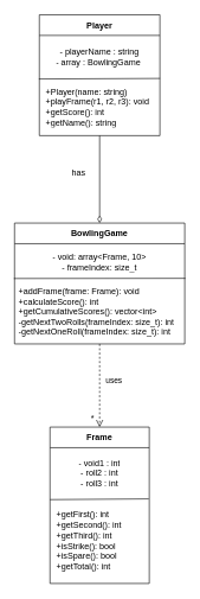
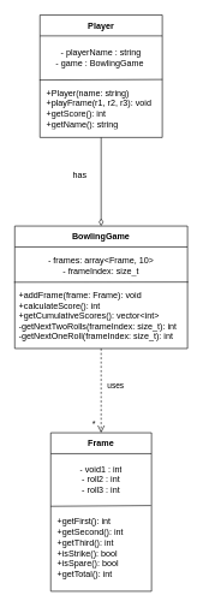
  <mxCell id="0" />
  <mxCell id="1" parent="0" />
  <mxCell id="2" value="BowlingGame" style="swimlane;fontStyle=1;align=center;verticalAlign=middle;childLayout=stackLayout;horizontal=1;startSize=29;horizontalStack=0;resizeParent=1;resizeParentMax=0;resizeLast=0;collapsible=0;marginBottom=0;html=1;whiteSpace=wrap;" parent="1" vertex="1"><mxGeometry x="20" y="313" width="240" height="170" as="geometry" /></mxCell>
- <mxCell id="3" value="&lt;div&gt;- void: array&amp;lt;Frame, 10&amp;gt;&lt;/div&gt;- frameIndex: size_t" style="text;html=1;strokeColor=none;fillColor=none;align=center;verticalAlign=middle;spacingLeft=4;spacingRight=4;overflow=hidden;rotatable=0;points=[[0,0.5],[1,0.5]];portConstraint=eastwest;whiteSpace=wrap;" parent="2" vertex="1"><mxGeometry y="29" width="240" height="51" as="geometry" /></mxCell>
+ <mxCell id="3" value="&lt;div&gt;- frames: array&amp;lt;Frame, 10&amp;gt;&lt;/div&gt;- frameIndex: size_t" style="text;html=1;strokeColor=none;fillColor=none;align=center;verticalAlign=middle;spacingLeft=4;spacingRight=4;overflow=hidden;rotatable=0;points=[[0,0.5],[1,0.5]];portConstraint=eastwest;whiteSpace=wrap;" parent="2" vertex="1"><mxGeometry y="29" width="240" height="51" as="geometry" /></mxCell>
  <mxCell id="4" value="+addFrame(frame: Frame): void&lt;div&gt;+calculateScore(): int&amp;nbsp;&lt;/div&gt;&lt;div&gt;+getCumulativeScores(): vector&amp;lt;int&amp;gt;&lt;/div&gt;&lt;div&gt;-getNextTwoRolls(frameIndex: size_t): int&lt;/div&gt;&lt;div&gt;-getNextOneRoll(frameIndex: size_t): int&lt;/div&gt;" style="text;html=1;strokeColor=none;fillColor=none;align=left;verticalAlign=middle;spacingLeft=4;spacingRight=4;overflow=hidden;rotatable=0;points=[[0,0.5],[1,0.5]];portConstraint=eastwest;whiteSpace=wrap;" parent="2" vertex="1"><mxGeometry y="80" width="240" height="90" as="geometry" /></mxCell>
  <mxCell id="5" value="" style="endArrow=none;html=1;rounded=0;exitX=-0.004;exitY=0.961;exitDx=0;exitDy=0;exitPerimeter=0;entryX=1.004;entryY=-0.025;entryDx=0;entryDy=0;entryPerimeter=0;" edge="1" parent="2" source="3" target="4"><mxGeometry width="50" height="50" relative="1" as="geometry"><mxPoint x="55" y="227" as="sourcePoint" /><mxPoint x="105" y="177" as="targetPoint" /></mxGeometry></mxCell>
  <mxCell id="6" value="Frame" style="swimlane;fontStyle=1;align=center;verticalAlign=middle;childLayout=stackLayout;horizontal=1;startSize=29;horizontalStack=0;resizeParent=1;resizeParentMax=0;resizeLast=0;collapsible=0;marginBottom=0;html=1;whiteSpace=wrap;" parent="1" vertex="1"><mxGeometry x="70" y="600" width="140" height="220" as="geometry" /></mxCell>
  <mxCell id="7" value="- void1 : int&lt;div&gt;- roll2 : int&lt;/div&gt;&lt;div&gt;- roll3 : int&lt;/div&gt;" style="text;html=1;strokeColor=none;fillColor=none;align=center;verticalAlign=middle;spacingLeft=4;spacingRight=4;overflow=hidden;rotatable=0;points=[[0,0.5],[1,0.5]];portConstraint=eastwest;whiteSpace=wrap;" parent="6" vertex="1"><mxGeometry y="29" width="140" height="71" as="geometry" /></mxCell>
  <mxCell id="8" value="&lt;div&gt;&amp;nbsp;&lt;span style=&quot;background-color: transparent; color: light-dark(rgb(0, 0, 0), rgb(255, 255, 255));&quot;&gt;+getFirst(): int&amp;nbsp; &amp;nbsp; &amp;nbsp;&lt;/span&gt;&lt;/div&gt;&lt;div&gt;&amp;nbsp;+getSecond(): int&amp;nbsp; &amp;nbsp;&amp;nbsp;&lt;/div&gt;&lt;div&gt;&amp;nbsp;+getThird(): int&amp;nbsp; &amp;nbsp; &amp;nbsp;&lt;/div&gt;&lt;div&gt;&amp;nbsp;+isStrike(): bool&amp;nbsp; &amp;nbsp;&amp;nbsp;&lt;/div&gt;&lt;div&gt;&amp;nbsp;+isSpare(): bool&amp;nbsp; &amp;nbsp; &amp;nbsp;&lt;/div&gt;&lt;div&gt;&amp;nbsp;+getTotal(): int&amp;nbsp;&lt;/div&gt;" style="text;html=1;strokeColor=none;fillColor=none;align=left;verticalAlign=middle;spacingLeft=4;spacingRight=4;overflow=hidden;rotatable=0;points=[[0,0.5],[1,0.5]];portConstraint=eastwest;whiteSpace=wrap;" parent="6" vertex="1"><mxGeometry y="100" width="140" height="120" as="geometry" /></mxCell>
  <mxCell id="9" value="" style="endArrow=none;html=1;rounded=0;exitX=0;exitY=0.017;exitDx=0;exitDy=0;exitPerimeter=0;entryX=0.995;entryY=1.014;entryDx=0;entryDy=0;entryPerimeter=0;" edge="1" parent="6" source="8" target="7"><mxGeometry width="50" height="50" relative="1" as="geometry"><mxPoint y="-200" as="sourcePoint" /><mxPoint x="242" y="-200" as="targetPoint" /></mxGeometry></mxCell>
  <mxCell id="10" value="Player" style="swimlane;fontStyle=1;align=center;verticalAlign=middle;childLayout=stackLayout;horizontal=1;startSize=29;horizontalStack=0;resizeParent=1;resizeParentMax=0;resizeLast=0;collapsible=0;marginBottom=0;html=1;whiteSpace=wrap;" parent="1" vertex="1"><mxGeometry x="55" y="20" width="170" height="170" as="geometry" /></mxCell>
- <mxCell id="11" value="- playerName : string&lt;div&gt;- array : BowlingGame&amp;nbsp;&lt;/div&gt;" style="text;html=1;strokeColor=none;fillColor=none;align=center;verticalAlign=middle;spacingLeft=4;spacingRight=4;overflow=hidden;rotatable=0;points=[[0,0.5],[1,0.5]];portConstraint=eastwest;whiteSpace=wrap;" parent="10" vertex="1"><mxGeometry y="29" width="170" height="61" as="geometry" /></mxCell>
+ <mxCell id="11" value="- playerName : string&lt;div&gt;- game : BowlingGame&amp;nbsp;&lt;/div&gt;" style="text;html=1;strokeColor=none;fillColor=none;align=center;verticalAlign=middle;spacingLeft=4;spacingRight=4;overflow=hidden;rotatable=0;points=[[0,0.5],[1,0.5]];portConstraint=eastwest;whiteSpace=wrap;" parent="10" vertex="1"><mxGeometry y="29" width="170" height="61" as="geometry" /></mxCell>
  <mxCell id="12" value="&lt;div&gt;&amp;nbsp;+Player(name: string)&amp;nbsp; &amp;nbsp; &amp;nbsp;&lt;/div&gt;&lt;div&gt;&amp;nbsp;+playFrame(r1, r2, r3): void&amp;nbsp;&lt;/div&gt;&lt;div&gt;&amp;nbsp;+getScore(): int&amp;nbsp; &amp;nbsp; &amp;nbsp; &amp;nbsp; &amp;nbsp;&amp;nbsp;&lt;/div&gt;&lt;div&gt;&amp;nbsp;+getName(): string&amp;nbsp;&lt;/div&gt;" style="text;html=1;strokeColor=none;fillColor=none;align=left;verticalAlign=middle;spacingLeft=4;spacingRight=4;overflow=hidden;rotatable=0;points=[[0,0.5],[1,0.5]];portConstraint=eastwest;whiteSpace=wrap;" parent="10" vertex="1"><mxGeometry y="90" width="170" height="80" as="geometry" /></mxCell>
  <mxCell id="13" value="" style="endArrow=none;html=1;rounded=0;exitX=-0.004;exitY=1.005;exitDx=0;exitDy=0;exitPerimeter=0;entryX=1.001;entryY=0.992;entryDx=0;entryDy=0;entryPerimeter=0;" edge="1" parent="10" source="11" target="11"><mxGeometry width="50" height="50" relative="1" as="geometry"><mxPoint x="155" y="179" as="sourcePoint" /><mxPoint x="294" y="178" as="targetPoint" /></mxGeometry></mxCell>
  <mxCell id="14" value="*" style="text;html=1;align=center;verticalAlign=middle;resizable=0;points=[];autosize=1;strokeColor=none;fillColor=none;" parent="1" vertex="1"><mxGeometry x="115" y="573" width="30" height="30" as="geometry" /></mxCell>
  <mxCell id="15" value="uses" style="endArrow=open;startArrow=none;endFill=0;startFill=0;endSize=8;html=1;verticalAlign=bottom;dashed=1;labelBackgroundColor=none;rounded=0;entryX=0.5;entryY=0;entryDx=0;entryDy=0;" edge="1" parent="1" source="4" target="6"><mxGeometry x="0.046" y="20" width="160" relative="1" as="geometry"><mxPoint x="345" y="500" as="sourcePoint" /><mxPoint x="245" y="540" as="targetPoint" /><mxPoint as="offset" /></mxGeometry></mxCell>
  <mxCell id="16" value="has" style="text;html=1;align=center;verticalAlign=middle;resizable=0;points=[];autosize=1;strokeColor=none;fillColor=none;" vertex="1" parent="1"><mxGeometry x="90" y="228" width="40" height="30" as="geometry" /></mxCell>
  <mxCell id="17" value="" style="endArrow=none;startArrow=diamondThin;endFill=0;startFill=0;html=1;verticalAlign=bottom;labelBackgroundColor=none;strokeWidth=1;startSize=8;endSize=8;rounded=0;" edge="1" parent="1" source="2" target="12"><mxGeometry width="160" relative="1" as="geometry"><mxPoint x="135" y="260" as="sourcePoint" /><mxPoint x="265" y="250" as="targetPoint" /></mxGeometry></mxCell>
